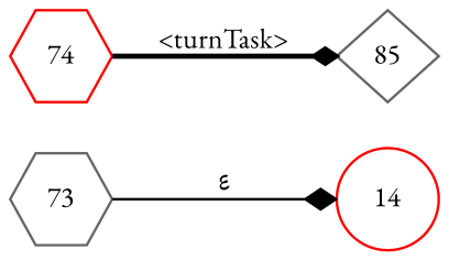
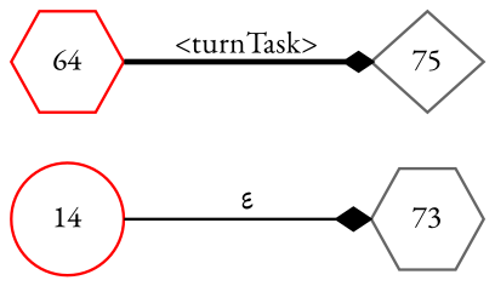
  digraph {
    fontname="EB Garamond"
    rankdir=LR
    node [color=gray40 fixedsize=true fontname="EB Garamond" fontsize=11 peripheries=1 shape=hexagon]
    edge [arrowhead=diamond fontname="EB Garamond"]
    n1 [label=73 width=.55]
-   n2 [color=red label=74 width=.55]
-   n3 [label=85 shape=diamond width=.55]
+   n2 [color=red label=64 width=.55]
+   n3 [label=75 shape=diamond width=.55]
    n4 [color=red label=14 shape=circle width=.55]
    n2 -> n3 [arrowsize=.7 fontsize=11 label="<turnTask>" style=bold]
-   n1 -> n4 [label="&epsilon;" style=solid]
+   n4 -> n1 [label="&epsilon;" style=solid]
  }
